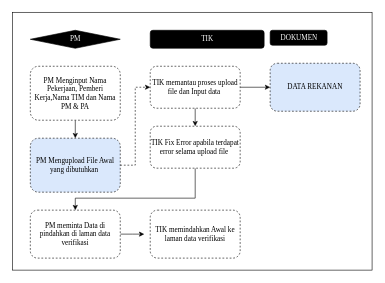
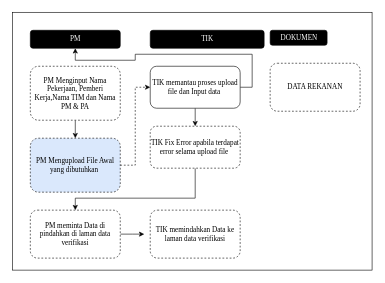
  <mxCell id="0" />
  <mxCell id="1" parent="0" />
- <mxCell id="2" value="PM" style="rhombus;html=1;fillColor=#000000;fontColor=#ffffff;fontFamily=Verdana;" vertex="1" parent="1"><mxGeometry x="50" y="50" width="150" height="30" as="geometry" /></mxCell>
+ <mxCell id="2" value="PM" style="rounded=1;html=1;fillColor=#000000;fontColor=#ffffff;fontFamily=Verdana;" vertex="1" parent="1"><mxGeometry x="50" y="50" width="150" height="30" as="geometry" /></mxCell>
  <mxCell id="3" value="TIK" style="rounded=1;html=1;fillColor=#000000;fontColor=#ffffff;fontFamily=Verdana;" vertex="1" parent="1"><mxGeometry x="250" y="50" width="190" height="30" as="geometry" /></mxCell>
  <mxCell id="4" value="DOKUMEN" style="rounded=1;html=1;fillColor=#000000;fontColor=#ffffff;fontFamily=Verdana;" vertex="1" parent="1"><mxGeometry x="450" y="50" width="95" height="25" as="geometry" /></mxCell>
  <mxCell id="5" style="edgeStyle=orthogonalEdgeStyle;rounded=0;orthogonalLoop=1;jettySize=auto;html=1;exitX=0.5;exitY=1;exitDx=0;exitDy=0;entryX=0.5;entryY=0;entryDx=0;entryDy=0;" edge="1" parent="1" source="6" target="9"><mxGeometry relative="1" as="geometry" /></mxCell>
  <mxCell id="6" value="PM Menginput Nama Pekerjaan, Pemberi Kerja,Nama TIM dan Nama PM &amp;amp; PA" style="rounded=1;whiteSpace=wrap;html=1;fontFamily=Verdana;dashed=1;" vertex="1" parent="1"><mxGeometry x="50" y="110" width="150" height="90" as="geometry" /></mxCell>
  <mxCell id="7" style="edgeStyle=orthogonalEdgeStyle;rounded=0;orthogonalLoop=1;jettySize=auto;html=1;exitX=0.5;exitY=1;exitDx=0;exitDy=0;" edge="1" parent="1"><mxGeometry relative="1" as="geometry"><mxPoint x="570" y="170" as="sourcePoint" /><mxPoint x="570" y="170" as="targetPoint" /></mxGeometry></mxCell>
  <mxCell id="8" style="edgeStyle=orthogonalEdgeStyle;rounded=0;orthogonalLoop=1;jettySize=auto;html=1;exitX=1;exitY=0.5;exitDx=0;exitDy=0;entryX=0;entryY=0.5;entryDx=0;entryDy=0;dashed=1;" edge="1" parent="1" source="9" target="12"><mxGeometry relative="1" as="geometry" /></mxCell>
  <mxCell id="9" value="&lt;font face=&quot;Verdana&quot;&gt;PM Mengupload File Awal yang dibutuhkan&amp;nbsp;&lt;/font&gt;" style="rounded=1;whiteSpace=wrap;html=1;dashed=1;fillColor=#dae8fc;" vertex="1" parent="1"><mxGeometry x="50" y="230" width="150" height="90" as="geometry" /></mxCell>
  <mxCell id="10" style="edgeStyle=orthogonalEdgeStyle;rounded=0;orthogonalLoop=1;jettySize=auto;html=1;exitX=0.5;exitY=1;exitDx=0;exitDy=0;entryX=0.5;entryY=0;entryDx=0;entryDy=0;" edge="1" parent="1" source="12" target="14"><mxGeometry relative="1" as="geometry" /></mxCell>
- <mxCell id="11" style="edgeStyle=orthogonalEdgeStyle;rounded=0;orthogonalLoop=1;jettySize=auto;html=1;exitX=1;exitY=0.5;exitDx=0;exitDy=0;entryX=0;entryY=0.5;entryDx=0;entryDy=0;" edge="1" parent="1" source="12" target="18"><mxGeometry relative="1" as="geometry" /></mxCell>
- <mxCell id="12" value="&lt;font face=&quot;Verdana&quot;&gt;TIK memantau proses upload file dan Input data&amp;nbsp;&lt;/font&gt;" style="rounded=1;whiteSpace=wrap;html=1;dashed=1;" vertex="1" parent="1"><mxGeometry x="250" y="110" width="150" height="70" as="geometry" /></mxCell>
+ <mxCell id="11" style="edgeStyle=orthogonalEdgeStyle;rounded=0;orthogonalLoop=1;jettySize=auto;html=1;exitX=1;exitY=0.5;exitDx=0;exitDy=0;" edge="1" parent="1" source="12" target="2"><mxGeometry relative="1" as="geometry" /></mxCell>
+ <mxCell id="12" value="&lt;font face=&quot;Verdana&quot;&gt;TIK memantau proses upload file dan Input data&amp;nbsp;&lt;/font&gt;" style="rounded=1;whiteSpace=wrap;html=1;dashed=0;" vertex="1" parent="1"><mxGeometry x="250" y="110" width="150" height="70" as="geometry" /></mxCell>
  <mxCell id="13" style="edgeStyle=orthogonalEdgeStyle;rounded=0;orthogonalLoop=1;jettySize=auto;html=1;exitX=0.5;exitY=1;exitDx=0;exitDy=0;entryX=0.5;entryY=0;entryDx=0;entryDy=0;" edge="1" parent="1" source="14" target="16"><mxGeometry relative="1" as="geometry"><Array as="points"><mxPoint x="325" y="330" /><mxPoint x="125" y="330" /></Array></mxGeometry></mxCell>
  <mxCell id="14" value="&lt;font face=&quot;Verdana&quot;&gt;TIK Fix Error apabila terdapat error selama upload file&amp;nbsp;&lt;/font&gt;" style="rounded=1;whiteSpace=wrap;html=1;dashed=1;" vertex="1" parent="1"><mxGeometry x="250" y="210" width="150" height="70" as="geometry" /></mxCell>
  <mxCell id="15" style="edgeStyle=orthogonalEdgeStyle;rounded=0;orthogonalLoop=1;jettySize=auto;html=1;exitX=1;exitY=0.5;exitDx=0;exitDy=0;" edge="1" parent="1" source="16"><mxGeometry relative="1" as="geometry"><mxPoint x="240" y="390" as="targetPoint" /></mxGeometry></mxCell>
  <mxCell id="16" value="&lt;font face=&quot;Verdana&quot;&gt;PM meminta Data di pindahkan di laman data verifikasi&lt;/font&gt;" style="rounded=1;whiteSpace=wrap;html=1;dashed=1;" vertex="1" parent="1"><mxGeometry x="50" y="350" width="150" height="80" as="geometry" /></mxCell>
- <mxCell id="17" value="&lt;font face=&quot;Verdana&quot;&gt;TIK memindahkan Awal ke laman data verifikasi&lt;/font&gt;" style="rounded=1;whiteSpace=wrap;html=1;dashed=1;" vertex="1" parent="1"><mxGeometry x="250" y="350" width="150" height="80" as="geometry" /></mxCell>
- <mxCell id="18" value="&lt;font face=&quot;Verdana&quot;&gt;DATA REKANAN&lt;/font&gt;" style="rounded=1;whiteSpace=wrap;html=1;dashed=1;fillColor=#dae8fc;" vertex="1" parent="1"><mxGeometry x="450" y="105" width="150" height="80" as="geometry" /></mxCell>
+ <mxCell id="17" value="&lt;font face=&quot;Verdana&quot;&gt;TIK memindahkan Data ke laman data verifikasi&lt;/font&gt;" style="rounded=1;whiteSpace=wrap;html=1;dashed=1;" vertex="1" parent="1"><mxGeometry x="250" y="350" width="150" height="80" as="geometry" /></mxCell>
+ <mxCell id="18" value="&lt;font face=&quot;Verdana&quot;&gt;DATA REKANAN&lt;/font&gt;" style="rounded=1;whiteSpace=wrap;html=1;dashed=1;" vertex="1" parent="1"><mxGeometry x="450" y="105" width="150" height="80" as="geometry" /></mxCell>
  <mxCell id="19" value="" style="rounded=0;whiteSpace=wrap;html=1;fillColor=none;" vertex="1" parent="1"><mxGeometry x="20" y="20" width="600" height="430" as="geometry" /></mxCell>
